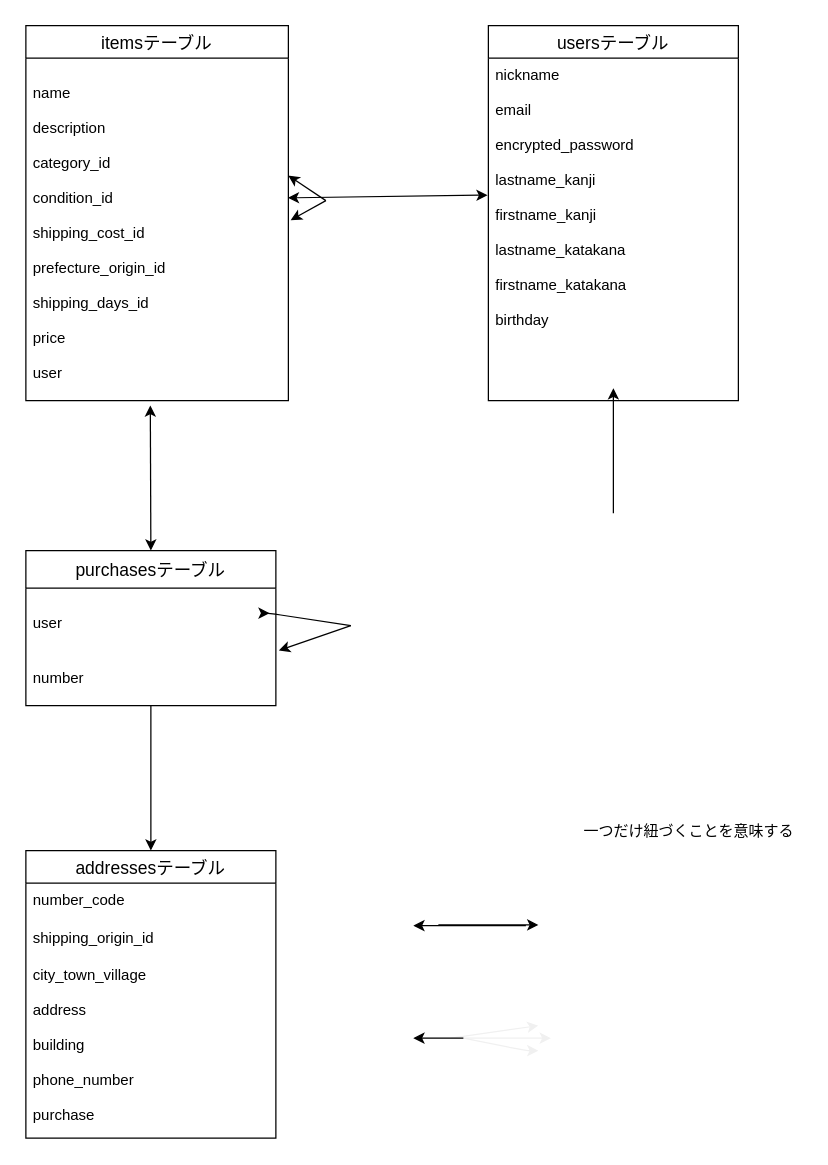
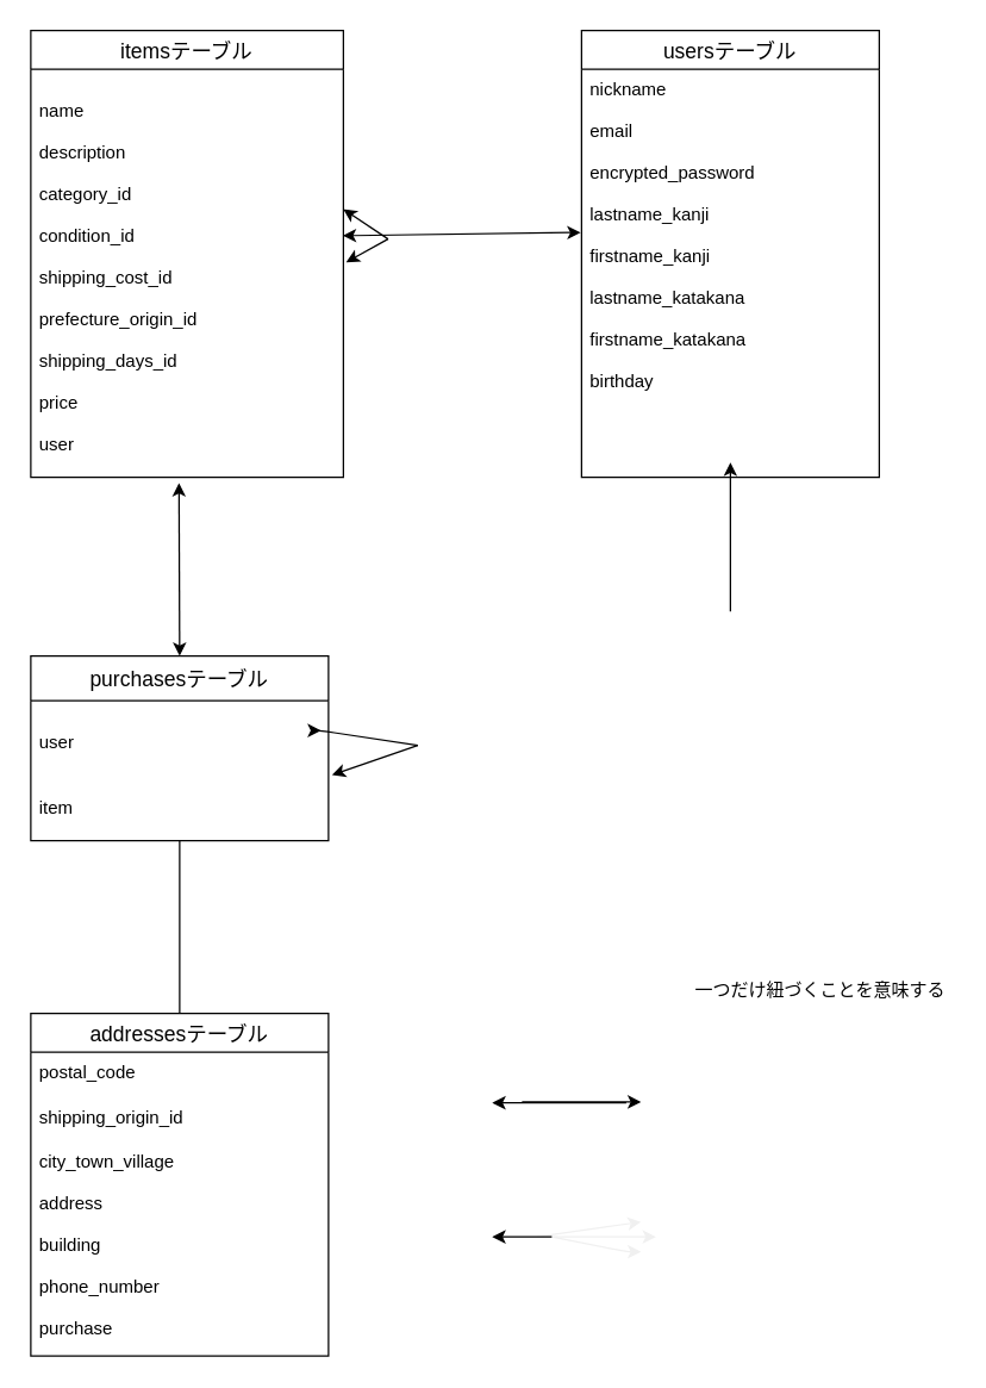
  <mxCell id="0" />
  <mxCell id="1" parent="0" />
  <mxCell id="2" value="usersテーブル" style="swimlane;fontStyle=0;childLayout=stackLayout;horizontal=1;startSize=26;horizontalStack=0;resizeParent=1;resizeParentMax=0;resizeLast=0;collapsible=1;marginBottom=0;align=center;fontSize=14;" parent="1" vertex="1"><mxGeometry x="390" y="20" width="200" height="300" as="geometry" /></mxCell>
  <mxCell id="3" value="nickname&#10;&#10;email&#10;&#10;encrypted_password&#10;&#10;lastname_kanji&#10;&#10;firstname_kanji&#10;&#10;lastname_katakana&#10;&#10;firstname_katakana&#10;&#10;birthday&#10;&#10;&#10;" style="text;strokeColor=none;fillColor=none;spacingLeft=4;spacingRight=4;overflow=hidden;rotatable=0;points=[[0,0.5],[1,0.5]];portConstraint=eastwest;fontSize=12;" parent="2" vertex="1"><mxGeometry y="26" width="200" height="274" as="geometry" /></mxCell>
  <mxCell id="4" value="itemsテーブル" style="swimlane;fontStyle=0;childLayout=stackLayout;horizontal=1;startSize=26;horizontalStack=0;resizeParent=1;resizeParentMax=0;resizeLast=0;collapsible=1;marginBottom=0;align=center;fontSize=14;" parent="1" vertex="1"><mxGeometry x="20" y="20" width="210" height="300" as="geometry" /></mxCell>
  <mxCell id="5" value="&#10;name&#10;&#10;description&#10;&#10;category_id&#10;&#10;condition_id&#10;&#10;shipping_cost_id&#10;&#10;prefecture_origin_id&#10;&#10;shipping_days_id&#10;&#10;price&#10;&#10;user&#10;" style="text;strokeColor=none;fillColor=none;spacingLeft=4;spacingRight=4;overflow=hidden;rotatable=0;points=[[0,0.5],[1,0.5]];portConstraint=eastwest;fontSize=12;" parent="4" vertex="1"><mxGeometry y="26" width="210" height="274" as="geometry" /></mxCell>
- <mxCell id="6" style="edgeStyle=orthogonalEdgeStyle;rounded=0;orthogonalLoop=1;jettySize=auto;html=1;entryX=0.5;entryY=0;entryDx=0;entryDy=0;" edge="1" parent="1" source="7" target="10"><mxGeometry relative="1" as="geometry" /></mxCell>
+ <mxCell id="6" style="edgeStyle=orthogonalEdgeStyle;rounded=0;orthogonalLoop=1;jettySize=auto;html=1;entryX=0.5;entryY=0;entryDx=0;entryDy=0;endArrow=none;" edge="1" parent="1" source="7" target="10"><mxGeometry relative="1" as="geometry" /></mxCell>
  <mxCell id="7" value="purchasesテーブル" style="swimlane;fontStyle=0;childLayout=stackLayout;horizontal=1;startSize=30;horizontalStack=0;resizeParent=1;resizeParentMax=0;resizeLast=0;collapsible=1;marginBottom=0;align=center;fontSize=14;" parent="1" vertex="1"><mxGeometry x="20" y="440" width="200" height="124" as="geometry" /></mxCell>
  <mxCell id="8" value="&#10;user" style="text;strokeColor=none;fillColor=none;spacingLeft=4;spacingRight=4;overflow=hidden;rotatable=0;points=[[0,0.5],[1,0.5]];portConstraint=eastwest;fontSize=12;" parent="7" vertex="1"><mxGeometry y="30" width="200" height="44" as="geometry" /></mxCell>
- <mxCell id="9" value="&#10;number" style="text;strokeColor=none;fillColor=none;spacingLeft=4;spacingRight=4;overflow=hidden;rotatable=0;points=[[0,0.5],[1,0.5]];portConstraint=eastwest;fontSize=12;" parent="7" vertex="1"><mxGeometry y="74" width="200" height="50" as="geometry" /></mxCell>
+ <mxCell id="9" value="&#10;item" style="text;strokeColor=none;fillColor=none;spacingLeft=4;spacingRight=4;overflow=hidden;rotatable=0;points=[[0,0.5],[1,0.5]];portConstraint=eastwest;fontSize=12;" parent="7" vertex="1"><mxGeometry y="74" width="200" height="50" as="geometry" /></mxCell>
  <mxCell id="10" value="addressesテーブル" style="swimlane;fontStyle=0;childLayout=stackLayout;horizontal=1;startSize=26;horizontalStack=0;resizeParent=1;resizeParentMax=0;resizeLast=0;collapsible=1;marginBottom=0;align=center;fontSize=14;" parent="1" vertex="1"><mxGeometry x="20" y="680" width="200" height="230" as="geometry" /></mxCell>
- <mxCell id="11" value="number_code" style="text;strokeColor=none;fillColor=none;spacingLeft=4;spacingRight=4;overflow=hidden;rotatable=0;points=[[0,0.5],[1,0.5]];portConstraint=eastwest;fontSize=12;" parent="10" vertex="1"><mxGeometry y="26" width="200" height="30" as="geometry" /></mxCell>
+ <mxCell id="11" value="postal_code" style="text;strokeColor=none;fillColor=none;spacingLeft=4;spacingRight=4;overflow=hidden;rotatable=0;points=[[0,0.5],[1,0.5]];portConstraint=eastwest;fontSize=12;" parent="10" vertex="1"><mxGeometry y="26" width="200" height="30" as="geometry" /></mxCell>
  <mxCell id="12" value="shipping_origin_id" style="text;strokeColor=none;fillColor=none;spacingLeft=4;spacingRight=4;overflow=hidden;rotatable=0;points=[[0,0.5],[1,0.5]];portConstraint=eastwest;fontSize=12;" parent="10" vertex="1"><mxGeometry y="56" width="200" height="30" as="geometry" /></mxCell>
  <mxCell id="13" value="city_town_village&#10;&#10;address&#10;&#10;building&#10;&#10;phone_number&#10;&#10;purchase" style="text;strokeColor=none;fillColor=none;spacingLeft=4;spacingRight=4;overflow=hidden;rotatable=0;points=[[0,0.5],[1,0.5]];portConstraint=eastwest;fontSize=12;" parent="10" vertex="1"><mxGeometry y="86" width="200" height="144" as="geometry" /></mxCell>
  <mxCell id="14" value="" style="endArrow=classic;html=1;" parent="1" edge="1"><mxGeometry width="50" height="50" relative="1" as="geometry"><mxPoint x="350" y="739.41" as="sourcePoint" /><mxPoint x="430" y="739.41" as="targetPoint" /></mxGeometry></mxCell>
  <mxCell id="15" value="一つだけ紐づくことを意味する" style="text;html=1;align=center;verticalAlign=middle;resizable=0;points=[];autosize=1;" parent="1" vertex="1"><mxGeometry x="460" y="655" width="180" height="20" as="geometry" /></mxCell>
  <mxCell id="16" value="" style="endArrow=classic;html=1;fontFamily=Helvetica;fontSize=11;fontColor=#f0f0f0;align=center;strokeColor=#f0f0f0;" parent="1" edge="1"><mxGeometry width="50" height="50" relative="1" as="geometry"><mxPoint x="360" y="830" as="sourcePoint" /><mxPoint x="430" y="820" as="targetPoint" /></mxGeometry></mxCell>
  <mxCell id="17" value="" style="endArrow=classic;html=1;fontFamily=Helvetica;fontSize=11;fontColor=#f0f0f0;align=center;strokeColor=#f0f0f0;" parent="1" edge="1"><mxGeometry width="50" height="50" relative="1" as="geometry"><mxPoint x="330" y="830" as="sourcePoint" /><mxPoint x="440" y="830" as="targetPoint" /><Array as="points"><mxPoint x="410" y="830" /></Array></mxGeometry></mxCell>
  <mxCell id="18" value="" style="endArrow=classic;html=1;fontFamily=Helvetica;fontSize=11;fontColor=#f0f0f0;align=center;strokeColor=#f0f0f0;" parent="1" edge="1"><mxGeometry width="50" height="50" relative="1" as="geometry"><mxPoint x="370" y="830" as="sourcePoint" /><mxPoint x="430" y="840" as="targetPoint" /><Array as="points"><mxPoint x="420" y="840" /></Array></mxGeometry></mxCell>
  <mxCell id="19" value="" style="endArrow=classic;html=1;" parent="1" edge="1"><mxGeometry width="50" height="50" relative="1" as="geometry"><mxPoint x="370" y="830" as="sourcePoint" /><mxPoint x="330" y="830" as="targetPoint" /></mxGeometry></mxCell>
  <mxCell id="20" value="" style="endArrow=classic;html=1;" parent="1" edge="1"><mxGeometry width="50" height="50" relative="1" as="geometry"><mxPoint x="420" y="740" as="sourcePoint" /><mxPoint x="330" y="740" as="targetPoint" /></mxGeometry></mxCell>
  <mxCell id="21" value="" style="endArrow=classic;html=1;" edge="1" parent="1"><mxGeometry width="50" height="50" relative="1" as="geometry"><mxPoint x="490" y="410" as="sourcePoint" /><mxPoint x="490" y="310" as="targetPoint" /><Array as="points"><mxPoint x="490" y="370" /><mxPoint x="490" y="320" /></Array></mxGeometry></mxCell>
  <mxCell id="22" value="" style="endArrow=classic;html=1;" edge="1" parent="1"><mxGeometry width="50" height="50" relative="1" as="geometry"><mxPoint x="280" y="500" as="sourcePoint" /><mxPoint x="215" y="490" as="targetPoint" /><Array as="points"><mxPoint x="214" y="490" /></Array></mxGeometry></mxCell>
  <mxCell id="23" value="" style="endArrow=classic;html=1;entryX=1.012;entryY=0.117;entryDx=0;entryDy=0;entryPerimeter=0;" edge="1" parent="1" target="9"><mxGeometry width="50" height="50" relative="1" as="geometry"><mxPoint x="280" y="500" as="sourcePoint" /><mxPoint x="260" y="470" as="targetPoint" /><Array as="points"><mxPoint x="280" y="500" /></Array></mxGeometry></mxCell>
  <mxCell id="24" value="" style="endArrow=classic;startArrow=classic;html=1;exitX=0.5;exitY=0;exitDx=0;exitDy=0;entryX=0.474;entryY=1.014;entryDx=0;entryDy=0;entryPerimeter=0;" edge="1" parent="1" source="7" target="5"><mxGeometry width="50" height="50" relative="1" as="geometry"><mxPoint x="280" y="380" as="sourcePoint" /><mxPoint x="330" y="330" as="targetPoint" /></mxGeometry></mxCell>
  <mxCell id="25" value="" style="endArrow=classic;startArrow=classic;html=1;exitX=0.998;exitY=0.408;exitDx=0;exitDy=0;exitPerimeter=0;entryX=-0.003;entryY=0.4;entryDx=0;entryDy=0;entryPerimeter=0;" edge="1" parent="1" source="5" target="3"><mxGeometry width="50" height="50" relative="1" as="geometry"><mxPoint x="280" y="190" as="sourcePoint" /><mxPoint x="330" y="140" as="targetPoint" /></mxGeometry></mxCell>
  <mxCell id="26" value="" style="endArrow=classic;html=1;entryX=1.009;entryY=0.473;entryDx=0;entryDy=0;entryPerimeter=0;" edge="1" parent="1" target="5"><mxGeometry width="50" height="50" relative="1" as="geometry"><mxPoint x="260" y="160" as="sourcePoint" /><mxPoint x="280" y="180" as="targetPoint" /></mxGeometry></mxCell>
  <mxCell id="27" value="" style="endArrow=classic;html=1;" edge="1" parent="1"><mxGeometry width="50" height="50" relative="1" as="geometry"><mxPoint x="260" y="160" as="sourcePoint" /><mxPoint x="230" y="140" as="targetPoint" /></mxGeometry></mxCell>
